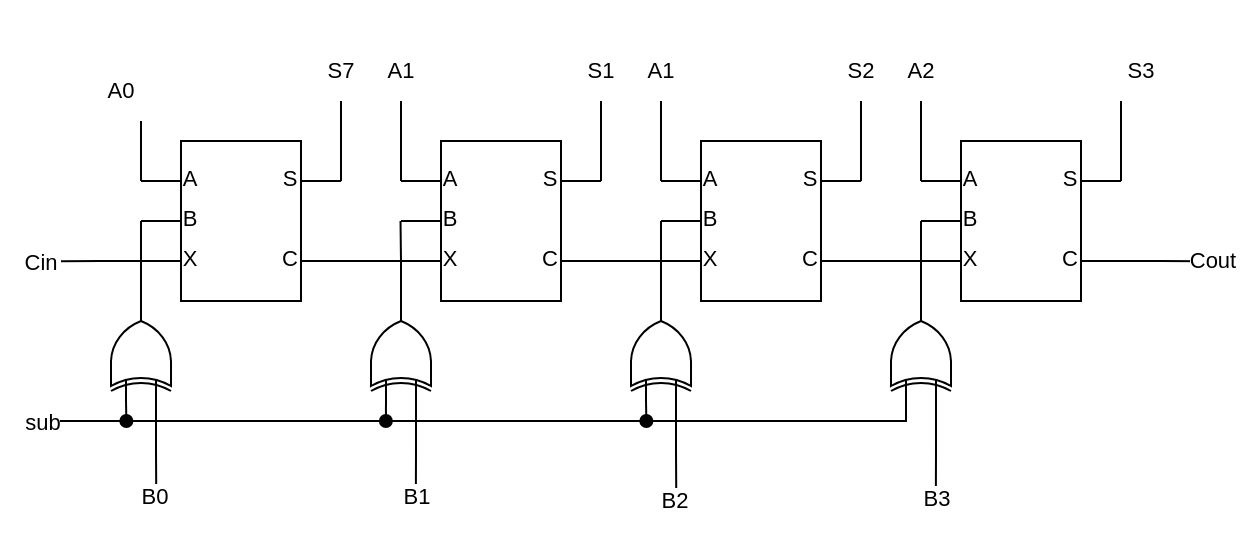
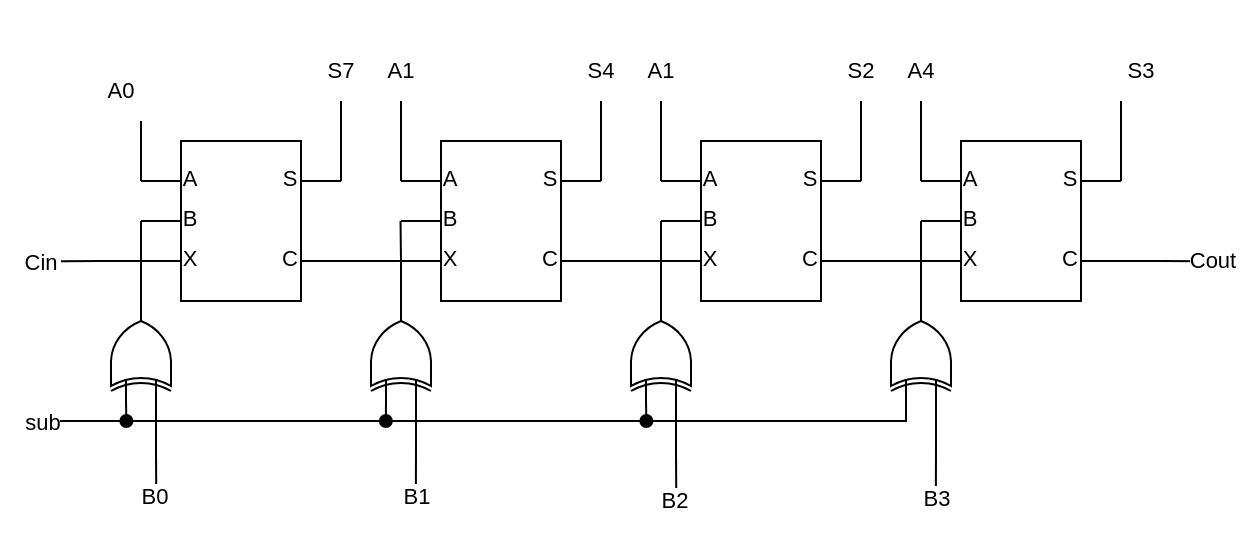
  <mxCell id="0" />
  <mxCell id="1" parent="0" />
  <mxCell id="2" style="edgeStyle=orthogonalEdgeStyle;rounded=0;orthogonalLoop=1;jettySize=auto;html=1;exitX=0;exitY=0.75;exitDx=0;exitDy=0;exitPerimeter=0;endArrow=none;endFill=0;" edge="1" parent="1" source="6"><mxGeometry relative="1" as="geometry"><mxPoint x="30" y="130.083" as="targetPoint" /></mxGeometry></mxCell>
  <mxCell id="3" value="Cin" style="edgeLabel;html=1;align=center;verticalAlign=middle;resizable=0;points=[];" vertex="1" connectable="0" parent="2"><mxGeometry x="0.853" relative="1" as="geometry"><mxPoint x="-13" as="offset" /></mxGeometry></mxCell>
  <mxCell id="4" style="edgeStyle=orthogonalEdgeStyle;shape=connector;rounded=0;orthogonalLoop=1;jettySize=auto;html=1;exitX=1;exitY=0.25;exitDx=0;exitDy=0;exitPerimeter=0;strokeColor=default;align=center;verticalAlign=middle;fontFamily=Helvetica;fontSize=11;fontColor=default;labelBackgroundColor=default;endArrow=none;endFill=0;" edge="1" parent="1" source="6" target="21"><mxGeometry relative="1" as="geometry"><Array as="points"><mxPoint x="170" y="70" /><mxPoint x="170" y="70" /></Array></mxGeometry></mxCell>
  <mxCell id="5" style="edgeStyle=orthogonalEdgeStyle;shape=connector;rounded=0;orthogonalLoop=1;jettySize=auto;html=1;exitX=0;exitY=0.25;exitDx=0;exitDy=0;exitPerimeter=0;strokeColor=default;align=center;verticalAlign=middle;fontFamily=Helvetica;fontSize=11;fontColor=default;labelBackgroundColor=default;endArrow=none;endFill=0;" edge="1" parent="1" source="6" target="28"><mxGeometry relative="1" as="geometry"><Array as="points"><mxPoint x="70" y="70" /><mxPoint x="70" y="70" /></Array></mxGeometry></mxCell>
  <mxCell id="6" value="" style="verticalLabelPosition=bottom;shadow=0;dashed=0;align=center;html=1;verticalAlign=top;shape=stencil(tZZNc4IwEIZ/Dcd2kPjB1VI51JPTS68BV80YEiakav99A4szRhukQWe87Lu6z5tlNxiQpNrREoIopFUJuQ7IexBFB6oYzbiRI5PZoRiHGApaACofSxOmnJUvKZclZiut5B6ObK3bnzGxA8U0Zo+ojcKmFlkE4dyo9YckuRTCOGBSVFbmIm+KUya0bQIrlwZSgAaFauv1ZEU/bfQaTVAIovQ/qIUHyo+09CDN/FCrHqjRY/q3ErD1oLkORhKjuKaGJBnN91slv8X6T4+qnvab4W4HdGo7uu51hx8HlSQbqaDDzoZxjrvT0deS1lt1kzinC3kA13y4TNsVOBPgPHa/El0mpsNN9Cthm4iHt6K9sQb1Ih7ejGsbPt2wK4yHP5LuEs1WOAbXvH3ujbyGU72mlLOtQFwOor44zm8bFOcYHy6+l0mtZWHv8cR+iHeusZ7sNx/2+DHsLx/29DHsz17s2VN6nviwXeduRvTmfm5U/HfUCL8=);" vertex="1" parent="1"><mxGeometry x="70" y="70" width="100" height="80" as="geometry" /></mxCell>
  <mxCell id="7" style="edgeStyle=orthogonalEdgeStyle;shape=connector;rounded=0;orthogonalLoop=1;jettySize=auto;html=1;exitX=0;exitY=0.25;exitDx=0;exitDy=0;exitPerimeter=0;strokeColor=default;align=center;verticalAlign=middle;fontFamily=Helvetica;fontSize=11;fontColor=default;labelBackgroundColor=default;endArrow=none;endFill=0;" edge="1" parent="1" source="9" target="22"><mxGeometry relative="1" as="geometry"><Array as="points"><mxPoint x="200" y="70" /><mxPoint x="200" y="70" /></Array></mxGeometry></mxCell>
  <mxCell id="8" style="edgeStyle=orthogonalEdgeStyle;shape=connector;rounded=0;orthogonalLoop=1;jettySize=auto;html=1;exitX=1;exitY=0.25;exitDx=0;exitDy=0;exitPerimeter=0;strokeColor=default;align=center;verticalAlign=middle;fontFamily=Helvetica;fontSize=11;fontColor=default;labelBackgroundColor=default;endArrow=none;endFill=0;" edge="1" parent="1" source="9" target="23"><mxGeometry relative="1" as="geometry"><Array as="points"><mxPoint x="300" y="70" /><mxPoint x="300" y="70" /></Array></mxGeometry></mxCell>
  <mxCell id="9" value="" style="verticalLabelPosition=bottom;shadow=0;dashed=0;align=center;html=1;verticalAlign=top;shape=stencil(tZZNc4IwEIZ/Dcd2kPjB1VI51JPTS68BV80YEiakav99A4szRhukQWe87Lu6z5tlNxiQpNrREoIopFUJuQ7IexBFB6oYzbiRI5PZoRiHGApaACofSxOmnJUvKZclZiut5B6ObK3bnzGxA8U0Zo+ojcKmFlkE4dyo9YckuRTCOGBSVFbmIm+KUya0bQIrlwZSgAaFauv1ZEU/bfQaTVAIovQ/qIUHyo+09CDN/FCrHqjRY/q3ErD1oLkORhKjuKaGJBnN91slv8X6T4+qnvab4W4HdGo7uu51hx8HlSQbqaDDzoZxjrvT0deS1lt1kzinC3kA13y4TNsVOBPgPHa/El0mpsNN9Cthm4iHt6K9sQb1Ih7ejGsbPt2wK4yHP5LuEs1WOAbXvH3ujbyGU72mlLOtQFwOor44zm8bFOcYHy6+l0mtZWHv8cR+iHeusZ7sNx/2+DHsLx/29DHsz17s2VN6nviwXeduRvTmfm5U/HfUCL8=);" vertex="1" parent="1"><mxGeometry x="200" y="70" width="100" height="80" as="geometry" /></mxCell>
  <mxCell id="10" style="edgeStyle=orthogonalEdgeStyle;shape=connector;rounded=0;orthogonalLoop=1;jettySize=auto;html=1;exitX=0;exitY=0.25;exitDx=0;exitDy=0;exitPerimeter=0;strokeColor=default;align=center;verticalAlign=middle;fontFamily=Helvetica;fontSize=11;fontColor=default;labelBackgroundColor=default;endArrow=none;endFill=0;" edge="1" parent="1" source="12" target="24"><mxGeometry relative="1" as="geometry"><Array as="points"><mxPoint x="330" y="70" /><mxPoint x="330" y="70" /></Array></mxGeometry></mxCell>
  <mxCell id="11" style="edgeStyle=orthogonalEdgeStyle;shape=connector;rounded=0;orthogonalLoop=1;jettySize=auto;html=1;exitX=1;exitY=0.25;exitDx=0;exitDy=0;exitPerimeter=0;strokeColor=default;align=center;verticalAlign=middle;fontFamily=Helvetica;fontSize=11;fontColor=default;labelBackgroundColor=default;endArrow=none;endFill=0;" edge="1" parent="1" source="12" target="25"><mxGeometry relative="1" as="geometry"><Array as="points"><mxPoint x="430" y="70" /><mxPoint x="430" y="70" /></Array></mxGeometry></mxCell>
  <mxCell id="12" value="" style="verticalLabelPosition=bottom;shadow=0;dashed=0;align=center;html=1;verticalAlign=top;shape=stencil(tZZNc4IwEIZ/Dcd2kPjB1VI51JPTS68BV80YEiakav99A4szRhukQWe87Lu6z5tlNxiQpNrREoIopFUJuQ7IexBFB6oYzbiRI5PZoRiHGApaACofSxOmnJUvKZclZiut5B6ObK3bnzGxA8U0Zo+ojcKmFlkE4dyo9YckuRTCOGBSVFbmIm+KUya0bQIrlwZSgAaFauv1ZEU/bfQaTVAIovQ/qIUHyo+09CDN/FCrHqjRY/q3ErD1oLkORhKjuKaGJBnN91slv8X6T4+qnvab4W4HdGo7uu51hx8HlSQbqaDDzoZxjrvT0deS1lt1kzinC3kA13y4TNsVOBPgPHa/El0mpsNN9Cthm4iHt6K9sQb1Ih7ejGsbPt2wK4yHP5LuEs1WOAbXvH3ujbyGU72mlLOtQFwOor44zm8bFOcYHy6+l0mtZWHv8cR+iHeusZ7sNx/2+DHsLx/29DHsz17s2VN6nviwXeduRvTmfm5U/HfUCL8=);" vertex="1" parent="1"><mxGeometry x="330" y="70" width="100" height="80" as="geometry" /></mxCell>
  <mxCell id="13" style="edgeStyle=orthogonalEdgeStyle;shape=connector;rounded=0;orthogonalLoop=1;jettySize=auto;html=1;exitX=0;exitY=0.25;exitDx=0;exitDy=0;exitPerimeter=0;strokeColor=default;align=center;verticalAlign=middle;fontFamily=Helvetica;fontSize=11;fontColor=default;labelBackgroundColor=default;endArrow=none;endFill=0;" edge="1" parent="1" source="17" target="26"><mxGeometry relative="1" as="geometry"><Array as="points"><mxPoint x="460" y="70" /><mxPoint x="460" y="70" /></Array></mxGeometry></mxCell>
  <mxCell id="14" style="edgeStyle=orthogonalEdgeStyle;shape=connector;rounded=0;orthogonalLoop=1;jettySize=auto;html=1;exitX=1;exitY=0.25;exitDx=0;exitDy=0;exitPerimeter=0;strokeColor=default;align=center;verticalAlign=middle;fontFamily=Helvetica;fontSize=11;fontColor=default;labelBackgroundColor=default;endArrow=none;endFill=0;" edge="1" parent="1" source="17" target="27"><mxGeometry relative="1" as="geometry"><Array as="points"><mxPoint x="560" y="70" /><mxPoint x="560" y="70" /></Array></mxGeometry></mxCell>
  <mxCell id="15" style="edgeStyle=orthogonalEdgeStyle;shape=connector;rounded=0;orthogonalLoop=1;jettySize=auto;html=1;exitX=1;exitY=0.75;exitDx=0;exitDy=0;exitPerimeter=0;strokeColor=default;align=center;verticalAlign=middle;fontFamily=Helvetica;fontSize=11;fontColor=default;labelBackgroundColor=default;endArrow=none;endFill=0;" edge="1" parent="1" source="17"><mxGeometry relative="1" as="geometry"><mxPoint x="600" y="130.118" as="targetPoint" /></mxGeometry></mxCell>
  <mxCell id="16" value="Cout" style="edgeLabel;html=1;align=center;verticalAlign=middle;resizable=0;points=[];fontFamily=Helvetica;fontSize=11;fontColor=default;labelBackgroundColor=default;" vertex="1" connectable="0" parent="15"><mxGeometry x="1" y="5" relative="1" as="geometry"><mxPoint x="5" y="4" as="offset" /></mxGeometry></mxCell>
  <mxCell id="17" value="" style="verticalLabelPosition=bottom;shadow=0;dashed=0;align=center;html=1;verticalAlign=top;shape=stencil(tZZNc4IwEIZ/Dcd2kPjB1VI51JPTS68BV80YEiakav99A4szRhukQWe87Lu6z5tlNxiQpNrREoIopFUJuQ7IexBFB6oYzbiRI5PZoRiHGApaACofSxOmnJUvKZclZiut5B6ObK3bnzGxA8U0Zo+ojcKmFlkE4dyo9YckuRTCOGBSVFbmIm+KUya0bQIrlwZSgAaFauv1ZEU/bfQaTVAIovQ/qIUHyo+09CDN/FCrHqjRY/q3ErD1oLkORhKjuKaGJBnN91slv8X6T4+qnvab4W4HdGo7uu51hx8HlSQbqaDDzoZxjrvT0deS1lt1kzinC3kA13y4TNsVOBPgPHa/El0mpsNN9Cthm4iHt6K9sQb1Ih7ejGsbPt2wK4yHP5LuEs1WOAbXvH3ujbyGU72mlLOtQFwOor44zm8bFOcYHy6+l0mtZWHv8cR+iHeusZ7sNx/2+DHsLx/29DHsz17s2VN6nviwXeduRvTmfm5U/HfUCL8=);" vertex="1" parent="1"><mxGeometry x="460" y="70" width="100" height="80" as="geometry" /></mxCell>
  <mxCell id="18" style="edgeStyle=orthogonalEdgeStyle;rounded=0;orthogonalLoop=1;jettySize=auto;html=1;exitX=1;exitY=0.75;exitDx=0;exitDy=0;exitPerimeter=0;entryX=0;entryY=0.75;entryDx=0;entryDy=0;entryPerimeter=0;endArrow=none;endFill=0;" edge="1" parent="1" source="6" target="9"><mxGeometry relative="1" as="geometry" /></mxCell>
  <mxCell id="19" style="edgeStyle=orthogonalEdgeStyle;shape=connector;rounded=0;orthogonalLoop=1;jettySize=auto;html=1;exitX=1;exitY=0.75;exitDx=0;exitDy=0;exitPerimeter=0;entryX=0;entryY=0.75;entryDx=0;entryDy=0;entryPerimeter=0;strokeColor=default;align=center;verticalAlign=middle;fontFamily=Helvetica;fontSize=11;fontColor=default;labelBackgroundColor=default;endArrow=none;endFill=0;" edge="1" parent="1" source="9" target="12"><mxGeometry relative="1" as="geometry" /></mxCell>
  <mxCell id="20" style="edgeStyle=orthogonalEdgeStyle;shape=connector;rounded=0;orthogonalLoop=1;jettySize=auto;html=1;exitX=1;exitY=0.75;exitDx=0;exitDy=0;exitPerimeter=0;entryX=0;entryY=0.75;entryDx=0;entryDy=0;entryPerimeter=0;strokeColor=default;align=center;verticalAlign=middle;fontFamily=Helvetica;fontSize=11;fontColor=default;labelBackgroundColor=default;endArrow=none;endFill=0;" edge="1" parent="1" source="12" target="17"><mxGeometry relative="1" as="geometry" /></mxCell>
  <mxCell id="21" value="S7" style="text;html=1;align=center;verticalAlign=middle;resizable=0;points=[];autosize=1;strokeColor=none;fillColor=none;fontFamily=Helvetica;fontSize=11;fontColor=default;labelBackgroundColor=default;" vertex="1" parent="1"><mxGeometry x="150" y="20" width="40" height="30" as="geometry" /></mxCell>
  <mxCell id="22" value="A1" style="text;html=1;align=center;verticalAlign=middle;resizable=0;points=[];autosize=1;strokeColor=none;fillColor=none;fontFamily=Helvetica;fontSize=11;fontColor=default;labelBackgroundColor=default;" vertex="1" parent="1"><mxGeometry x="180" y="20" width="40" height="30" as="geometry" /></mxCell>
- <mxCell id="23" value="S1" style="text;html=1;align=center;verticalAlign=middle;resizable=0;points=[];autosize=1;strokeColor=none;fillColor=none;fontFamily=Helvetica;fontSize=11;fontColor=default;labelBackgroundColor=default;" vertex="1" parent="1"><mxGeometry x="280" y="20" width="40" height="30" as="geometry" /></mxCell>
+ <mxCell id="23" value="S4" style="text;html=1;align=center;verticalAlign=middle;resizable=0;points=[];autosize=1;strokeColor=none;fillColor=none;fontFamily=Helvetica;fontSize=11;fontColor=default;labelBackgroundColor=default;" vertex="1" parent="1"><mxGeometry x="280" y="20" width="40" height="30" as="geometry" /></mxCell>
  <mxCell id="24" value="A1" style="text;html=1;align=center;verticalAlign=middle;resizable=0;points=[];autosize=1;strokeColor=none;fillColor=none;fontFamily=Helvetica;fontSize=11;fontColor=default;labelBackgroundColor=default;" vertex="1" parent="1"><mxGeometry x="310" y="20" width="40" height="30" as="geometry" /></mxCell>
  <mxCell id="25" value="S2" style="text;html=1;align=center;verticalAlign=middle;resizable=0;points=[];autosize=1;strokeColor=none;fillColor=none;fontFamily=Helvetica;fontSize=11;fontColor=default;labelBackgroundColor=default;" vertex="1" parent="1"><mxGeometry x="410" y="20" width="40" height="30" as="geometry" /></mxCell>
- <mxCell id="26" value="A2" style="text;html=1;align=center;verticalAlign=middle;resizable=0;points=[];autosize=1;strokeColor=none;fillColor=none;fontFamily=Helvetica;fontSize=11;fontColor=default;labelBackgroundColor=default;" vertex="1" parent="1"><mxGeometry x="440" y="20" width="40" height="30" as="geometry" /></mxCell>
+ <mxCell id="26" value="A4" style="text;html=1;align=center;verticalAlign=middle;resizable=0;points=[];autosize=1;strokeColor=none;fillColor=none;fontFamily=Helvetica;fontSize=11;fontColor=default;labelBackgroundColor=default;" vertex="1" parent="1"><mxGeometry x="440" y="20" width="40" height="30" as="geometry" /></mxCell>
  <mxCell id="27" value="S3" style="text;html=1;align=center;verticalAlign=middle;resizable=0;points=[];autosize=1;strokeColor=none;fillColor=none;fontFamily=Helvetica;fontSize=11;fontColor=default;labelBackgroundColor=default;" vertex="1" parent="1"><mxGeometry x="550" y="20" width="40" height="30" as="geometry" /></mxCell>
  <mxCell id="28" value="A0" style="text;html=1;align=center;verticalAlign=middle;resizable=0;points=[];autosize=1;strokeColor=none;fillColor=none;fontFamily=Helvetica;fontSize=11;fontColor=default;labelBackgroundColor=default;" vertex="1" parent="1"><mxGeometry x="40" y="30" width="40" height="30" as="geometry" /></mxCell>
  <mxCell id="29" style="edgeStyle=orthogonalEdgeStyle;shape=connector;rounded=0;orthogonalLoop=1;jettySize=auto;html=1;exitX=0;exitY=0.25;exitDx=0;exitDy=0;exitPerimeter=0;strokeColor=default;align=center;verticalAlign=middle;fontFamily=Helvetica;fontSize=11;fontColor=default;labelBackgroundColor=default;endArrow=oval;endFill=1;" edge="1" parent="1" source="33"><mxGeometry relative="1" as="geometry"><mxPoint x="192.439" y="210" as="targetPoint" /></mxGeometry></mxCell>
  <mxCell id="30" style="edgeStyle=orthogonalEdgeStyle;shape=connector;rounded=0;orthogonalLoop=1;jettySize=auto;html=1;exitX=1;exitY=0.5;exitDx=0;exitDy=0;exitPerimeter=0;strokeColor=default;align=center;verticalAlign=middle;fontFamily=Helvetica;fontSize=11;fontColor=default;labelBackgroundColor=default;endArrow=none;endFill=0;" edge="1" parent="1" source="33"><mxGeometry relative="1" as="geometry"><mxPoint x="199.756" y="110" as="targetPoint" /></mxGeometry></mxCell>
  <mxCell id="31" style="edgeStyle=orthogonalEdgeStyle;shape=connector;rounded=0;orthogonalLoop=1;jettySize=auto;html=1;exitX=0;exitY=0.75;exitDx=0;exitDy=0;exitPerimeter=0;strokeColor=default;align=center;verticalAlign=middle;fontFamily=Helvetica;fontSize=11;fontColor=default;labelBackgroundColor=default;endArrow=none;endFill=0;" edge="1" parent="1" source="33"><mxGeometry relative="1" as="geometry"><mxPoint x="207.419" y="250" as="targetPoint" /></mxGeometry></mxCell>
  <mxCell id="32" value="B1" style="edgeLabel;html=1;align=center;verticalAlign=middle;resizable=0;points=[];fontFamily=Helvetica;fontSize=11;fontColor=default;labelBackgroundColor=default;" vertex="1" connectable="0" parent="31"><mxGeometry x="0.92" relative="1" as="geometry"><mxPoint as="offset" /></mxGeometry></mxCell>
  <mxCell id="33" value="" style="verticalLabelPosition=bottom;shadow=0;dashed=0;align=center;html=1;verticalAlign=top;shape=mxgraph.electrical.logic_gates.logic_gate;operation=xor;fontFamily=Helvetica;fontSize=11;fontColor=default;labelBackgroundColor=default;rotation=-90;" vertex="1" parent="1"><mxGeometry x="175" y="160" width="50" height="30" as="geometry" /></mxCell>
  <mxCell id="34" style="edgeStyle=orthogonalEdgeStyle;shape=connector;rounded=0;orthogonalLoop=1;jettySize=auto;html=1;exitX=0;exitY=0.25;exitDx=0;exitDy=0;exitPerimeter=0;strokeColor=default;align=center;verticalAlign=middle;fontFamily=Helvetica;fontSize=11;fontColor=default;labelBackgroundColor=default;endArrow=oval;endFill=1;" edge="1" parent="1" source="37"><mxGeometry relative="1" as="geometry"><mxPoint x="62.683" y="210" as="targetPoint" /></mxGeometry></mxCell>
  <mxCell id="35" style="edgeStyle=orthogonalEdgeStyle;shape=connector;rounded=0;orthogonalLoop=1;jettySize=auto;html=1;exitX=0;exitY=0.75;exitDx=0;exitDy=0;exitPerimeter=0;strokeColor=default;align=center;verticalAlign=middle;fontFamily=Helvetica;fontSize=11;fontColor=default;labelBackgroundColor=default;endArrow=none;endFill=0;" edge="1" parent="1" source="37"><mxGeometry relative="1" as="geometry"><mxPoint x="77.651" y="250" as="targetPoint" /></mxGeometry></mxCell>
  <mxCell id="36" value="B0" style="edgeLabel;html=1;align=center;verticalAlign=middle;resizable=0;points=[];fontFamily=Helvetica;fontSize=11;fontColor=default;labelBackgroundColor=default;" vertex="1" connectable="0" parent="35"><mxGeometry x="0.903" y="-1" relative="1" as="geometry"><mxPoint as="offset" /></mxGeometry></mxCell>
  <mxCell id="37" value="" style="verticalLabelPosition=bottom;shadow=0;dashed=0;align=center;html=1;verticalAlign=top;shape=mxgraph.electrical.logic_gates.logic_gate;operation=xor;fontFamily=Helvetica;fontSize=11;fontColor=default;labelBackgroundColor=default;rotation=-90;" vertex="1" parent="1"><mxGeometry x="45" y="160" width="50" height="30" as="geometry" /></mxCell>
  <mxCell id="38" style="edgeStyle=orthogonalEdgeStyle;shape=connector;rounded=0;orthogonalLoop=1;jettySize=auto;html=1;exitX=0;exitY=0.25;exitDx=0;exitDy=0;exitPerimeter=0;strokeColor=default;align=center;verticalAlign=middle;fontFamily=Helvetica;fontSize=11;fontColor=default;labelBackgroundColor=default;endArrow=oval;endFill=1;" edge="1" parent="1" source="41"><mxGeometry relative="1" as="geometry"><mxPoint x="322.683" y="210" as="targetPoint" /></mxGeometry></mxCell>
  <mxCell id="39" style="edgeStyle=orthogonalEdgeStyle;shape=connector;rounded=0;orthogonalLoop=1;jettySize=auto;html=1;exitX=0;exitY=0.75;exitDx=0;exitDy=0;exitPerimeter=0;strokeColor=default;align=center;verticalAlign=middle;fontFamily=Helvetica;fontSize=11;fontColor=default;labelBackgroundColor=default;endArrow=none;endFill=0;" edge="1" parent="1" source="41"><mxGeometry relative="1" as="geometry"><mxPoint x="337.651" y="250" as="targetPoint" /></mxGeometry></mxCell>
  <mxCell id="40" value="B2" style="edgeLabel;html=1;align=center;verticalAlign=middle;resizable=0;points=[];fontFamily=Helvetica;fontSize=11;fontColor=default;labelBackgroundColor=default;" vertex="1" connectable="0" parent="39"><mxGeometry x="0.958" y="-1" relative="1" as="geometry"><mxPoint as="offset" /></mxGeometry></mxCell>
  <mxCell id="41" value="" style="verticalLabelPosition=bottom;shadow=0;dashed=0;align=center;html=1;verticalAlign=top;shape=mxgraph.electrical.logic_gates.logic_gate;operation=xor;fontFamily=Helvetica;fontSize=11;fontColor=default;labelBackgroundColor=default;rotation=-90;" vertex="1" parent="1"><mxGeometry x="305" y="160" width="50" height="30" as="geometry" /></mxCell>
  <mxCell id="42" style="edgeStyle=orthogonalEdgeStyle;shape=connector;rounded=0;orthogonalLoop=1;jettySize=auto;html=1;exitX=0;exitY=0.75;exitDx=0;exitDy=0;exitPerimeter=0;strokeColor=default;align=center;verticalAlign=middle;fontFamily=Helvetica;fontSize=11;fontColor=default;labelBackgroundColor=default;endArrow=none;endFill=0;" edge="1" parent="1" source="44"><mxGeometry relative="1" as="geometry"><mxPoint x="467.419" y="250" as="targetPoint" /></mxGeometry></mxCell>
  <mxCell id="43" value="B3" style="edgeLabel;html=1;align=center;verticalAlign=middle;resizable=0;points=[];fontFamily=Helvetica;fontSize=11;fontColor=default;labelBackgroundColor=default;" vertex="1" connectable="0" parent="42"><mxGeometry x="0.956" relative="1" as="geometry"><mxPoint as="offset" /></mxGeometry></mxCell>
  <mxCell id="44" value="" style="verticalLabelPosition=bottom;shadow=0;dashed=0;align=center;html=1;verticalAlign=top;shape=mxgraph.electrical.logic_gates.logic_gate;operation=xor;fontFamily=Helvetica;fontSize=11;fontColor=default;labelBackgroundColor=default;rotation=-90;" vertex="1" parent="1"><mxGeometry x="435" y="160" width="50" height="30" as="geometry" /></mxCell>
  <mxCell id="45" value="" style="endArrow=none;html=1;rounded=0;strokeColor=default;align=center;verticalAlign=middle;fontFamily=Helvetica;fontSize=11;fontColor=default;labelBackgroundColor=default;edgeStyle=orthogonalEdgeStyle;entryX=0;entryY=0.25;entryDx=0;entryDy=0;entryPerimeter=0;" edge="1" parent="1" target="44"><mxGeometry width="50" height="50" relative="1" as="geometry"><mxPoint x="20" y="210" as="sourcePoint" /><mxPoint x="170" y="170" as="targetPoint" /><Array as="points"><mxPoint x="120" y="210" /><mxPoint x="452" y="210" /></Array></mxGeometry></mxCell>
  <mxCell id="46" value="sub" style="edgeLabel;html=1;align=center;verticalAlign=middle;resizable=0;points=[];fontFamily=Helvetica;fontSize=11;fontColor=default;labelBackgroundColor=default;" vertex="1" connectable="0" parent="45"><mxGeometry x="-1" y="-1" relative="1" as="geometry"><mxPoint y="-1" as="offset" /></mxGeometry></mxCell>
  <mxCell id="47" style="edgeStyle=orthogonalEdgeStyle;shape=connector;rounded=0;orthogonalLoop=1;jettySize=auto;html=1;exitX=1;exitY=0.5;exitDx=0;exitDy=0;exitPerimeter=0;entryX=0;entryY=0.5;entryDx=0;entryDy=0;entryPerimeter=0;strokeColor=default;align=center;verticalAlign=middle;fontFamily=Helvetica;fontSize=11;fontColor=default;labelBackgroundColor=default;endArrow=none;endFill=0;" edge="1" parent="1" source="44" target="17"><mxGeometry relative="1" as="geometry"><Array as="points"><mxPoint x="460" y="120" /><mxPoint x="460" y="120" /></Array></mxGeometry></mxCell>
  <mxCell id="48" style="edgeStyle=orthogonalEdgeStyle;shape=connector;rounded=0;orthogonalLoop=1;jettySize=auto;html=1;exitX=1;exitY=0.5;exitDx=0;exitDy=0;exitPerimeter=0;entryX=0;entryY=0.5;entryDx=0;entryDy=0;entryPerimeter=0;strokeColor=default;align=center;verticalAlign=middle;fontFamily=Helvetica;fontSize=11;fontColor=default;labelBackgroundColor=default;endArrow=none;endFill=0;" edge="1" parent="1" source="41" target="12"><mxGeometry relative="1" as="geometry"><Array as="points"><mxPoint x="330" y="120" /><mxPoint x="330" y="120" /></Array></mxGeometry></mxCell>
  <mxCell id="49" style="edgeStyle=orthogonalEdgeStyle;shape=connector;rounded=0;orthogonalLoop=1;jettySize=auto;html=1;exitX=1;exitY=0.5;exitDx=0;exitDy=0;exitPerimeter=0;entryX=0;entryY=0.5;entryDx=0;entryDy=0;entryPerimeter=0;strokeColor=default;align=center;verticalAlign=middle;fontFamily=Helvetica;fontSize=11;fontColor=default;labelBackgroundColor=default;endArrow=none;endFill=0;" edge="1" parent="1" source="37" target="6"><mxGeometry relative="1" as="geometry"><Array as="points"><mxPoint x="70" y="120" /><mxPoint x="70" y="120" /></Array></mxGeometry></mxCell>
